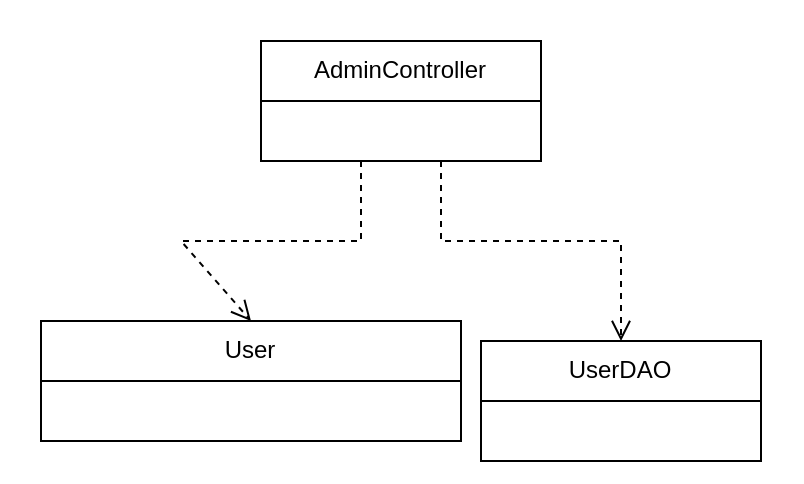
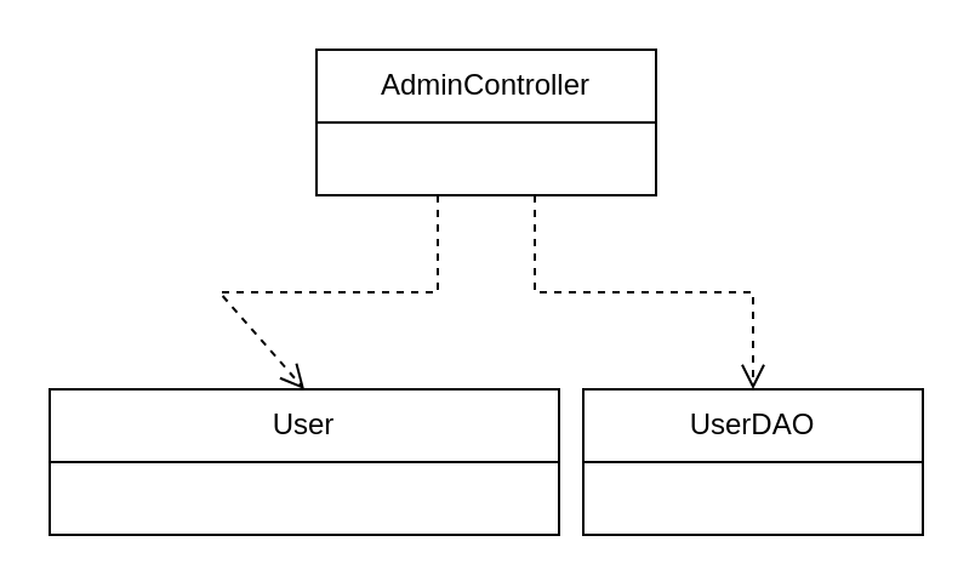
  <mxCell id="0" />
  <mxCell id="1" parent="0" />
  <mxCell id="2" value="AdminController" style="swimlane;fontStyle=0;childLayout=stackLayout;horizontal=1;startSize=30;horizontalStack=0;resizeParent=1;resizeParentMax=0;resizeLast=0;collapsible=1;marginBottom=0;whiteSpace=wrap;html=1;" parent="1" vertex="1"><mxGeometry x="130" y="20" width="140" height="60" as="geometry"><mxRectangle x="370" y="110" width="130" height="30" as="alternateBounds" /></mxGeometry></mxCell>
  <mxCell id="3" value="" style="html=1;verticalAlign=bottom;endArrow=open;dashed=1;endSize=8;curved=0;rounded=0;entryX=0.5;entryY=0;entryDx=0;entryDy=0;" parent="1" edge="1" target="4"><mxGeometry relative="1" as="geometry"><mxPoint x="180" y="80" as="sourcePoint" /><mxPoint x="0" y="140" as="targetPoint" /><Array as="points"><mxPoint x="180" y="120" /><mxPoint x="90" y="120" /></Array></mxGeometry></mxCell>
  <mxCell id="4" value="User" style="swimlane;fontStyle=0;childLayout=stackLayout;horizontal=1;startSize=30;horizontalStack=0;resizeParent=1;resizeParentMax=0;resizeLast=0;collapsible=1;marginBottom=0;whiteSpace=wrap;html=1;" parent="1" vertex="1"><mxGeometry x="20" y="160" width="210" height="60" as="geometry" /></mxCell>
  <mxCell id="5" value="" style="html=1;verticalAlign=bottom;endArrow=open;dashed=1;endSize=8;curved=0;rounded=0;entryX=0.5;entryY=0;entryDx=0;entryDy=0;" edge="1" target="6" parent="1"><mxGeometry relative="1" as="geometry"><mxPoint x="220" y="80" as="sourcePoint" /><mxPoint x="230" y="240" as="targetPoint" /><Array as="points"><mxPoint x="220" y="120" /><mxPoint x="310" y="120" /></Array></mxGeometry></mxCell>
- <mxCell id="6" value="UserDAO" style="swimlane;fontStyle=0;childLayout=stackLayout;horizontal=1;startSize=30;horizontalStack=0;resizeParent=1;resizeParentMax=0;resizeLast=0;collapsible=1;marginBottom=0;whiteSpace=wrap;html=1;" vertex="1" parent="1"><mxGeometry x="240" y="170" width="140" height="60" as="geometry" /></mxCell>
+ <mxCell id="6" value="UserDAO" style="swimlane;fontStyle=0;childLayout=stackLayout;horizontal=1;startSize=30;horizontalStack=0;resizeParent=1;resizeParentMax=0;resizeLast=0;collapsible=1;marginBottom=0;whiteSpace=wrap;html=1;" vertex="1" parent="1"><mxGeometry x="240" y="160" width="140" height="60" as="geometry" /></mxCell>
